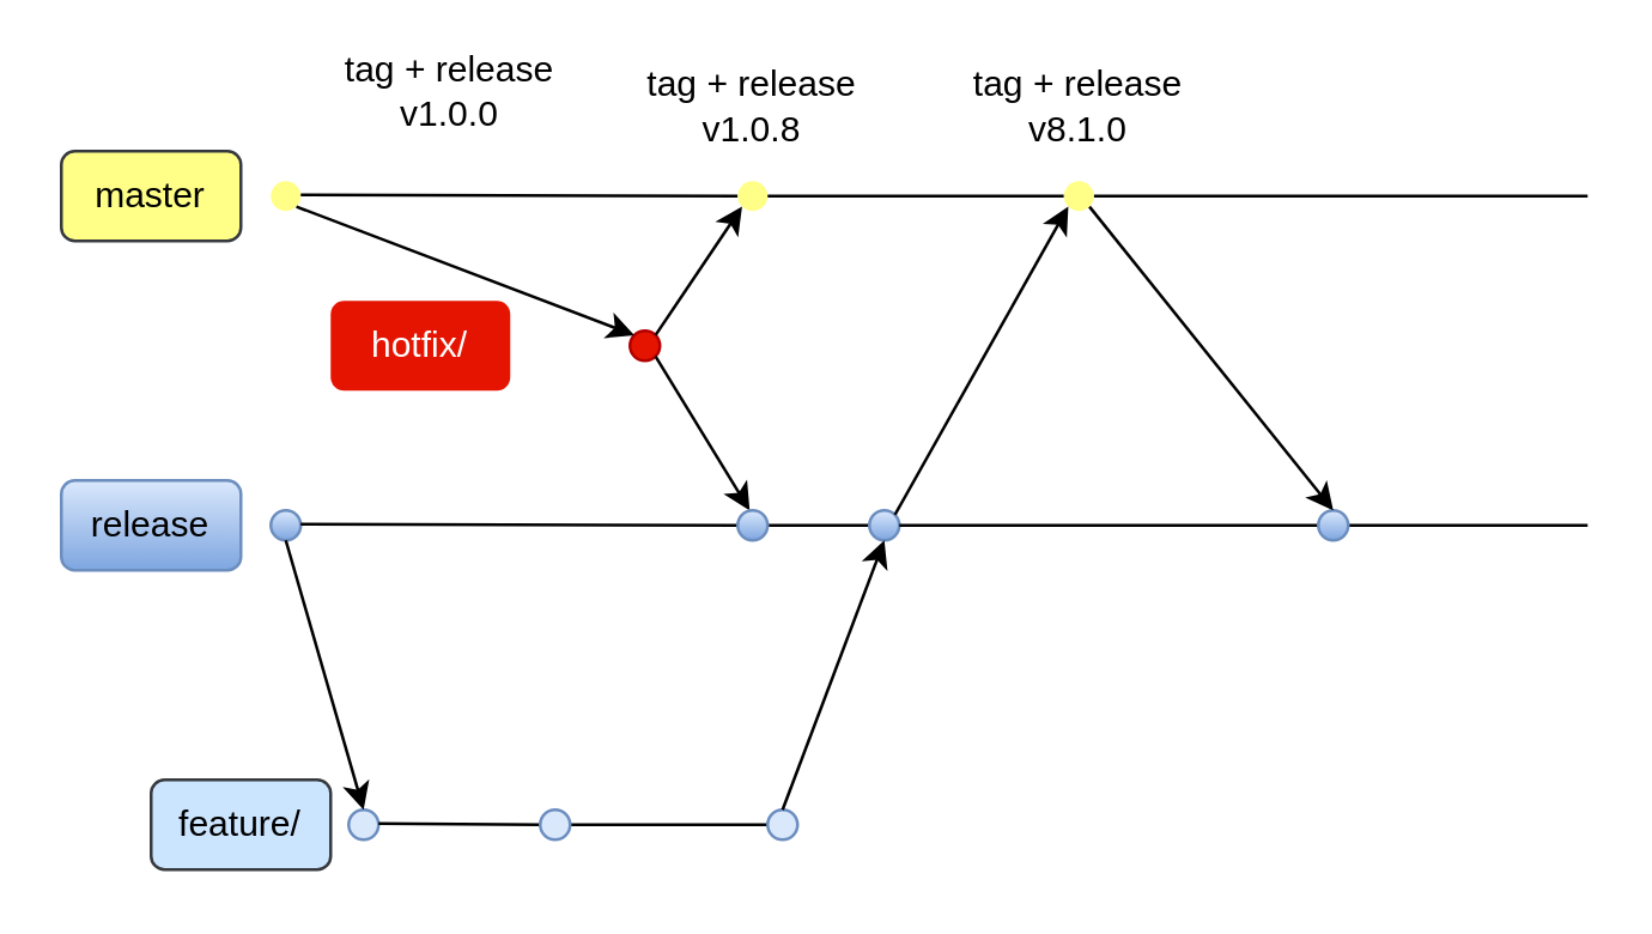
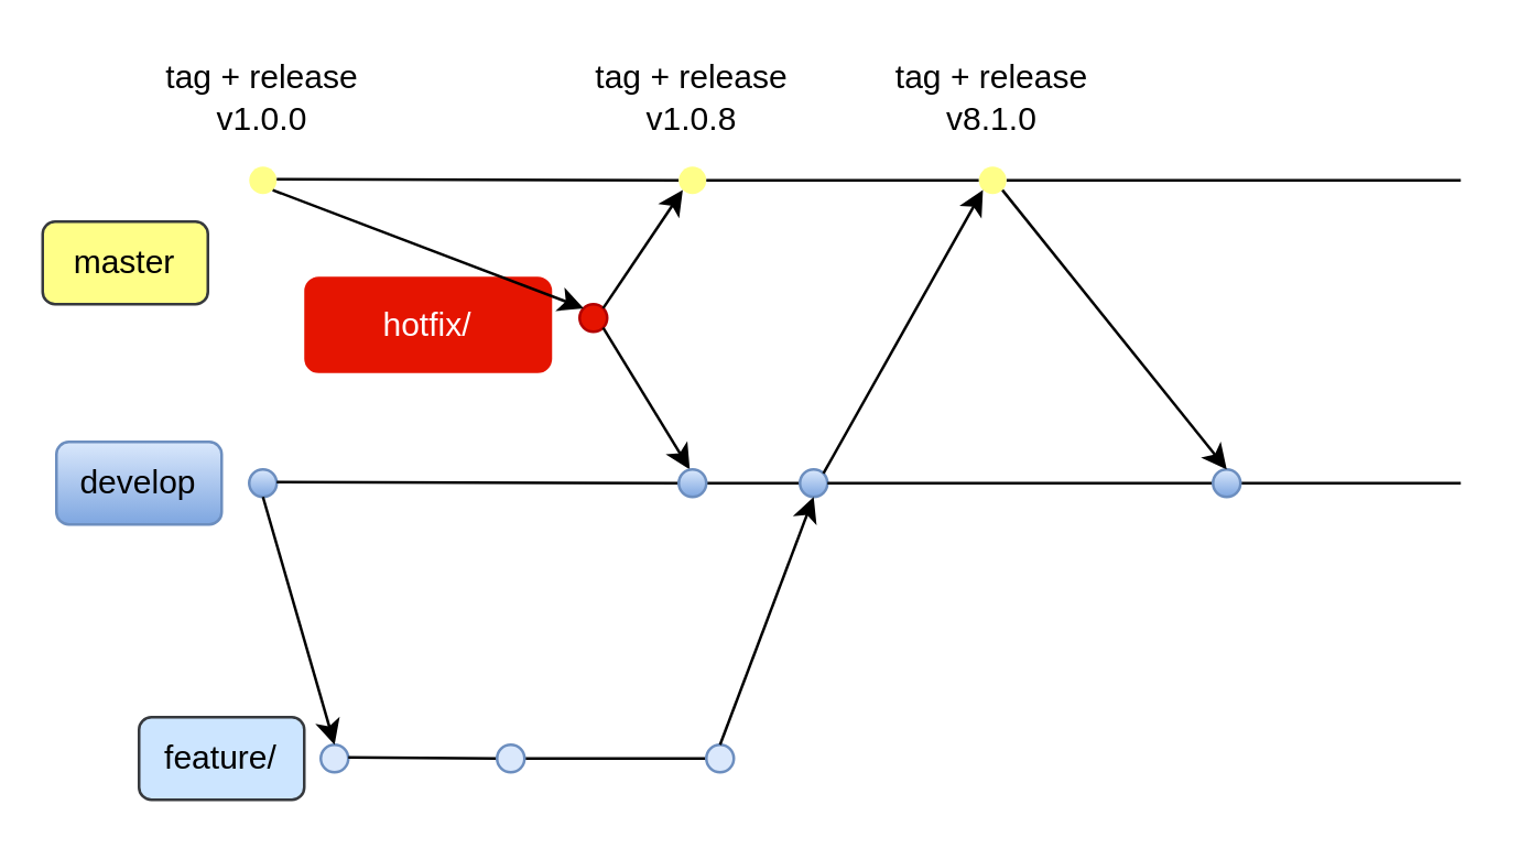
  <mxCell id="0" />
  <mxCell id="1" parent="0" />
  <mxCell id="2" value="" style="ellipse;whiteSpace=wrap;html=1;aspect=fixed;fillColor=#ffff88;strokeColor=none;" parent="1" vertex="1"><mxGeometry x="90" y="60" width="10" height="10" as="geometry" /></mxCell>
  <mxCell id="3" value="" style="endArrow=none;html=1;rounded=0;startArrow=none;" parent="1" source="23" edge="1"><mxGeometry width="50" height="50" relative="1" as="geometry"><mxPoint x="100" y="64.58" as="sourcePoint" /><mxPoint x="530" y="65" as="targetPoint" /></mxGeometry></mxCell>
- <mxCell id="4" value="master" style="text;html=1;strokeColor=#36393d;fillColor=#ffff88;align=center;verticalAlign=middle;whiteSpace=wrap;rounded=1;glass=0;" parent="1" vertex="1"><mxGeometry x="20" y="50" width="60" height="30" as="geometry" /></mxCell>
- <mxCell id="5" value="release" style="text;html=1;align=center;verticalAlign=middle;whiteSpace=wrap;rounded=1;fillColor=#dae8fc;gradientColor=#7ea6e0;strokeColor=#6c8ebf;" parent="1" vertex="1"><mxGeometry x="20" y="160" width="60" height="30" as="geometry" /></mxCell>
+ <mxCell id="4" value="master" style="text;html=1;strokeColor=#36393d;fillColor=#ffff88;align=center;verticalAlign=middle;whiteSpace=wrap;rounded=1;glass=0;" parent="1" vertex="1"><mxGeometry x="15" y="80" width="60" height="30" as="geometry" /></mxCell>
+ <mxCell id="5" value="develop" style="text;html=1;align=center;verticalAlign=middle;whiteSpace=wrap;rounded=1;fillColor=#dae8fc;gradientColor=#7ea6e0;strokeColor=#6c8ebf;" parent="1" vertex="1"><mxGeometry x="20" y="160" width="60" height="30" as="geometry" /></mxCell>
  <mxCell id="6" value="feature/" style="text;html=1;strokeColor=#36393d;fillColor=#cce5ff;align=center;verticalAlign=middle;whiteSpace=wrap;rounded=1;" parent="1" vertex="1"><mxGeometry x="50" y="260" width="60" height="30" as="geometry" /></mxCell>
  <mxCell id="7" value="" style="ellipse;whiteSpace=wrap;html=1;aspect=fixed;fillColor=#dae8fc;strokeColor=#6c8ebf;gradientColor=#7ea6e0;" parent="1" vertex="1"><mxGeometry x="90" y="170" width="10" height="10" as="geometry" /></mxCell>
  <mxCell id="8" value="" style="endArrow=none;html=1;rounded=0;startArrow=none;" parent="1" source="35" edge="1"><mxGeometry width="50" height="50" relative="1" as="geometry"><mxPoint x="100" y="174.58" as="sourcePoint" /><mxPoint x="530" y="175" as="targetPoint" /></mxGeometry></mxCell>
  <mxCell id="9" value="" style="ellipse;whiteSpace=wrap;html=1;aspect=fixed;fillColor=#dae8fc;strokeColor=#6c8ebf;" parent="1" vertex="1"><mxGeometry x="116" y="270" width="10" height="10" as="geometry" /></mxCell>
  <mxCell id="10" value="" style="endArrow=none;html=1;rounded=0;startArrow=none;" parent="1" source="15" edge="1"><mxGeometry width="50" height="50" relative="1" as="geometry"><mxPoint x="126" y="274.58" as="sourcePoint" /><mxPoint x="261" y="275" as="targetPoint" /></mxGeometry></mxCell>
- <mxCell id="11" value="hotfix/" style="text;html=1;strokeColor=none;fillColor=#e51400;align=center;verticalAlign=middle;whiteSpace=wrap;rounded=1;glass=0;fontColor=#ffffff;" parent="1" vertex="1"><mxGeometry x="110" y="100" width="60" height="30" as="geometry" /></mxCell>
- <mxCell id="12" value="tag + release v1.0.0" style="text;html=1;strokeColor=none;fillColor=none;align=center;verticalAlign=middle;whiteSpace=wrap;rounded=0;glass=0;" parent="1" vertex="1"><mxGeometry x="110" y="15" width="80" height="30" as="geometry" /></mxCell>
+ <mxCell id="11" value="hotfix/" style="text;html=1;strokeColor=none;fillColor=#e51400;align=center;verticalAlign=middle;whiteSpace=wrap;rounded=1;glass=0;fontColor=#ffffff;" parent="1" vertex="1"><mxGeometry x="110" y="100" width="90" height="35" as="geometry" /></mxCell>
+ <mxCell id="12" value="tag + release v1.0.0" style="text;html=1;strokeColor=none;fillColor=none;align=center;verticalAlign=middle;whiteSpace=wrap;rounded=0;glass=0;" parent="1" vertex="1"><mxGeometry x="55" y="20" width="80" height="30" as="geometry" /></mxCell>
  <mxCell id="13" value="" style="ellipse;whiteSpace=wrap;html=1;aspect=fixed;fillColor=#e51400;strokeColor=#B20000;fontColor=#ffffff;" parent="1" vertex="1"><mxGeometry x="210" y="110" width="10" height="10" as="geometry" /></mxCell>
  <mxCell id="14" value="" style="endArrow=none;html=1;rounded=0;startArrow=none;" parent="1" source="19" target="15" edge="1"><mxGeometry width="50" height="50" relative="1" as="geometry"><mxPoint x="126" y="274.58" as="sourcePoint" /><mxPoint x="606" y="274.58" as="targetPoint" /></mxGeometry></mxCell>
  <mxCell id="15" value="" style="ellipse;whiteSpace=wrap;html=1;aspect=fixed;fillColor=#dae8fc;strokeColor=#6c8ebf;" parent="1" vertex="1"><mxGeometry x="256" y="270" width="10" height="10" as="geometry" /></mxCell>
  <mxCell id="16" value="" style="endArrow=none;html=1;rounded=0;startArrow=none;" parent="1" source="33" target="17" edge="1"><mxGeometry width="50" height="50" relative="1" as="geometry"><mxPoint x="100" y="174.58" as="sourcePoint" /><mxPoint x="580" y="174.58" as="targetPoint" /></mxGeometry></mxCell>
  <mxCell id="17" value="" style="ellipse;whiteSpace=wrap;html=1;aspect=fixed;fillColor=#dae8fc;strokeColor=#6c8ebf;gradientColor=#7ea6e0;" parent="1" vertex="1"><mxGeometry x="290" y="170" width="10" height="10" as="geometry" /></mxCell>
  <mxCell id="18" value="" style="endArrow=none;html=1;rounded=0;" parent="1" target="19" edge="1"><mxGeometry width="50" height="50" relative="1" as="geometry"><mxPoint x="126" y="274.58" as="sourcePoint" /><mxPoint x="256" y="275" as="targetPoint" /></mxGeometry></mxCell>
  <mxCell id="19" value="" style="ellipse;whiteSpace=wrap;html=1;aspect=fixed;fillColor=#dae8fc;strokeColor=#6c8ebf;" parent="1" vertex="1"><mxGeometry x="180" y="270" width="10" height="10" as="geometry" /></mxCell>
  <mxCell id="20" value="" style="endArrow=none;html=1;rounded=0;" parent="1" target="21" edge="1"><mxGeometry width="50" height="50" relative="1" as="geometry"><mxPoint x="100" y="64.58" as="sourcePoint" /><mxPoint x="580" y="64.58" as="targetPoint" /></mxGeometry></mxCell>
  <mxCell id="21" value="" style="ellipse;whiteSpace=wrap;html=1;aspect=fixed;fillColor=#ffff88;strokeColor=none;" parent="1" vertex="1"><mxGeometry x="246" y="60" width="10" height="10" as="geometry" /></mxCell>
  <mxCell id="22" value="" style="endArrow=none;html=1;rounded=0;startArrow=none;" parent="1" source="21" target="23" edge="1"><mxGeometry width="50" height="50" relative="1" as="geometry"><mxPoint x="320" y="65" as="sourcePoint" /><mxPoint x="580" y="64.58" as="targetPoint" /></mxGeometry></mxCell>
  <mxCell id="23" value="" style="ellipse;whiteSpace=wrap;html=1;aspect=fixed;fillColor=#ffff88;strokeColor=none;" parent="1" vertex="1"><mxGeometry x="355" y="60" width="10" height="10" as="geometry" /></mxCell>
  <mxCell id="24" value="tag + release v1.0.8" style="text;html=1;strokeColor=none;fillColor=none;align=center;verticalAlign=middle;whiteSpace=wrap;rounded=0;glass=0;" parent="1" vertex="1"><mxGeometry x="211" y="20" width="80" height="30" as="geometry" /></mxCell>
  <mxCell id="25" value="tag + release v8.1.0" style="text;html=1;strokeColor=none;fillColor=none;align=center;verticalAlign=middle;whiteSpace=wrap;rounded=0;glass=0;" parent="1" vertex="1"><mxGeometry x="320" y="20" width="80" height="30" as="geometry" /></mxCell>
  <mxCell id="26" value="" style="endArrow=classic;html=1;rounded=0;labelBackgroundColor=default;strokeColor=default;fontFamily=Helvetica;fontSize=11;fontColor=default;shape=connector;exitX=1;exitY=1;exitDx=0;exitDy=0;entryX=0;entryY=0;entryDx=0;entryDy=0;" parent="1" source="2" target="13" edge="1"><mxGeometry width="50" height="50" relative="1" as="geometry"><mxPoint x="130" y="140" as="sourcePoint" /><mxPoint x="180" y="90" as="targetPoint" /></mxGeometry></mxCell>
  <mxCell id="27" value="" style="endArrow=classic;html=1;rounded=0;labelBackgroundColor=default;strokeColor=default;fontFamily=Helvetica;fontSize=11;fontColor=default;shape=connector;exitX=1;exitY=0;exitDx=0;exitDy=0;entryX=0;entryY=1;entryDx=0;entryDy=0;" parent="1" source="13" target="21" edge="1"><mxGeometry width="50" height="50" relative="1" as="geometry"><mxPoint x="130" y="140" as="sourcePoint" /><mxPoint x="180" y="90" as="targetPoint" /></mxGeometry></mxCell>
  <mxCell id="28" value="" style="endArrow=classic;html=1;rounded=0;labelBackgroundColor=default;strokeColor=default;fontFamily=Helvetica;fontSize=11;fontColor=default;shape=connector;exitX=1;exitY=0;exitDx=0;exitDy=0;entryX=0;entryY=1;entryDx=0;entryDy=0;" parent="1" source="17" target="23" edge="1"><mxGeometry width="50" height="50" relative="1" as="geometry"><mxPoint x="310" y="140" as="sourcePoint" /><mxPoint x="360" y="90" as="targetPoint" /></mxGeometry></mxCell>
  <mxCell id="29" value="" style="endArrow=classic;html=1;rounded=0;labelBackgroundColor=default;strokeColor=default;fontFamily=Helvetica;fontSize=11;fontColor=default;shape=connector;exitX=0.5;exitY=1;exitDx=0;exitDy=0;entryX=0.5;entryY=0;entryDx=0;entryDy=0;" parent="1" source="7" target="9" edge="1"><mxGeometry width="50" height="50" relative="1" as="geometry"><mxPoint x="210" y="260" as="sourcePoint" /><mxPoint x="260" y="210" as="targetPoint" /></mxGeometry></mxCell>
  <mxCell id="30" value="" style="endArrow=classic;html=1;rounded=0;labelBackgroundColor=default;strokeColor=default;fontFamily=Helvetica;fontSize=11;fontColor=default;shape=connector;entryX=0.5;entryY=1;entryDx=0;entryDy=0;exitX=0.5;exitY=0;exitDx=0;exitDy=0;" parent="1" source="15" target="17" edge="1"><mxGeometry width="50" height="50" relative="1" as="geometry"><mxPoint x="266" y="270" as="sourcePoint" /><mxPoint x="316" y="220" as="targetPoint" /></mxGeometry></mxCell>
  <mxCell id="31" value="" style="endArrow=classic;html=1;rounded=0;labelBackgroundColor=default;strokeColor=default;fontFamily=Helvetica;fontSize=11;fontColor=default;shape=connector;exitX=1;exitY=1;exitDx=0;exitDy=0;" parent="1" source="13" edge="1"><mxGeometry width="50" height="50" relative="1" as="geometry"><mxPoint x="210" y="180" as="sourcePoint" /><mxPoint x="250" y="170" as="targetPoint" /></mxGeometry></mxCell>
  <mxCell id="32" value="" style="endArrow=none;html=1;rounded=0;" parent="1" target="33" edge="1"><mxGeometry width="50" height="50" relative="1" as="geometry"><mxPoint x="100" y="174.58" as="sourcePoint" /><mxPoint x="290" y="174.99" as="targetPoint" /></mxGeometry></mxCell>
  <mxCell id="33" value="" style="ellipse;whiteSpace=wrap;html=1;aspect=fixed;fillColor=#dae8fc;strokeColor=#6c8ebf;gradientColor=#7ea6e0;" parent="1" vertex="1"><mxGeometry x="246" y="170" width="10" height="10" as="geometry" /></mxCell>
  <mxCell id="34" value="" style="endArrow=none;html=1;rounded=0;startArrow=none;" parent="1" source="17" target="35" edge="1"><mxGeometry width="50" height="50" relative="1" as="geometry"><mxPoint x="300" y="175" as="sourcePoint" /><mxPoint x="530" y="175" as="targetPoint" /></mxGeometry></mxCell>
  <mxCell id="35" value="" style="ellipse;whiteSpace=wrap;html=1;aspect=fixed;fillColor=#dae8fc;strokeColor=#6c8ebf;gradientColor=#7ea6e0;" parent="1" vertex="1"><mxGeometry x="440" y="170" width="10" height="10" as="geometry" /></mxCell>
  <mxCell id="36" value="" style="endArrow=classic;html=1;rounded=0;labelBackgroundColor=default;strokeColor=default;fontFamily=Helvetica;fontSize=11;fontColor=default;shape=connector;exitX=1;exitY=1;exitDx=0;exitDy=0;entryX=0.5;entryY=0;entryDx=0;entryDy=0;" parent="1" source="23" target="35" edge="1"><mxGeometry width="50" height="50" relative="1" as="geometry"><mxPoint x="440" y="180" as="sourcePoint" /><mxPoint x="490" y="130" as="targetPoint" /></mxGeometry></mxCell>
